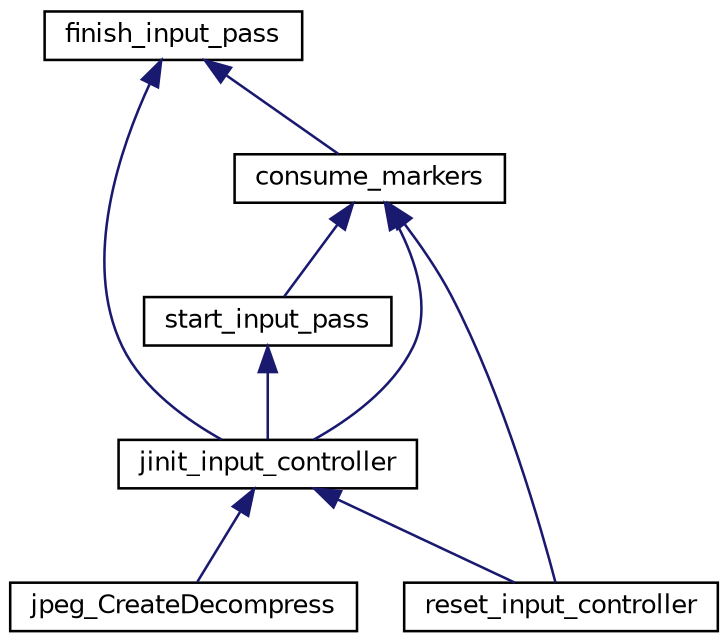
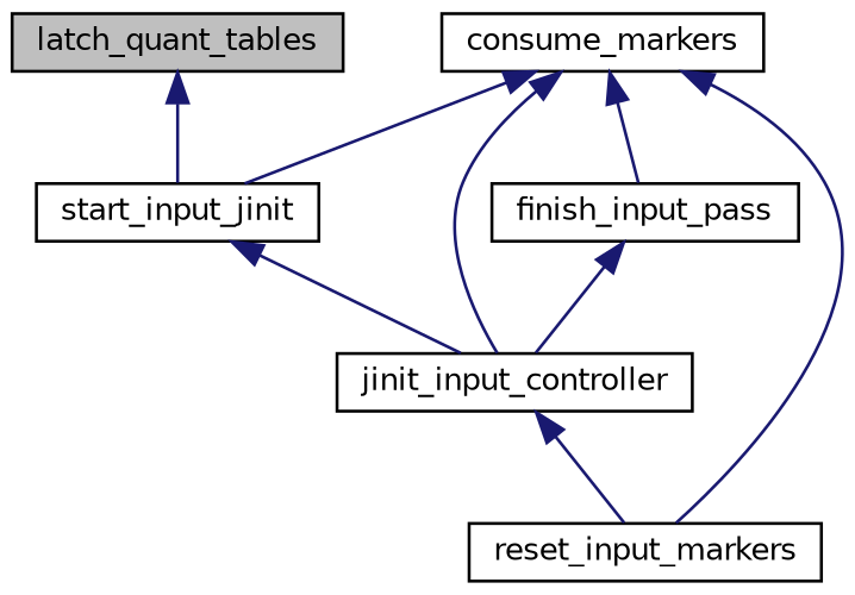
  digraph {
    rankdir=TB
    node [color=black fontname=Helvetica fontsize=10 shape=record]
    edge [color=midnightblue dir=back fontname=Helvetica fontsize=10 labelfontname=Helvetica labelfontsize=10 style=solid]
-   n2 [height=0.2 label=start_input_pass width=0.4]
+   n1 [fillcolor=grey75 fontcolor=black height=0.2 label=latch_quant_tables style=filled width=0.4]
+   n2 [height=0.2 label=start_input_jinit width=0.4]
    n3 [height=0.2 label=jinit_input_controller width=0.4]
    n4 [height=0.2 label=consume_markers width=0.4]
    n5 [height=0.2 label=finish_input_pass width=0.4]
-   n6 [height=0.2 label=reset_input_controller width=0.4]
-   n7 [height=0.2 label=jpeg_CreateDecompress width=0.4]
+   n6 [height=0.2 label=reset_input_markers width=0.4]
+   n1 -> n2
    n2 -> n3
    n3 -> n6
-   n3 -> n7
    n4 -> n2
    n4 -> n3
-   n5 -> n4
+   n4 -> n5
    n4 -> n6
    n5 -> n3
  }
